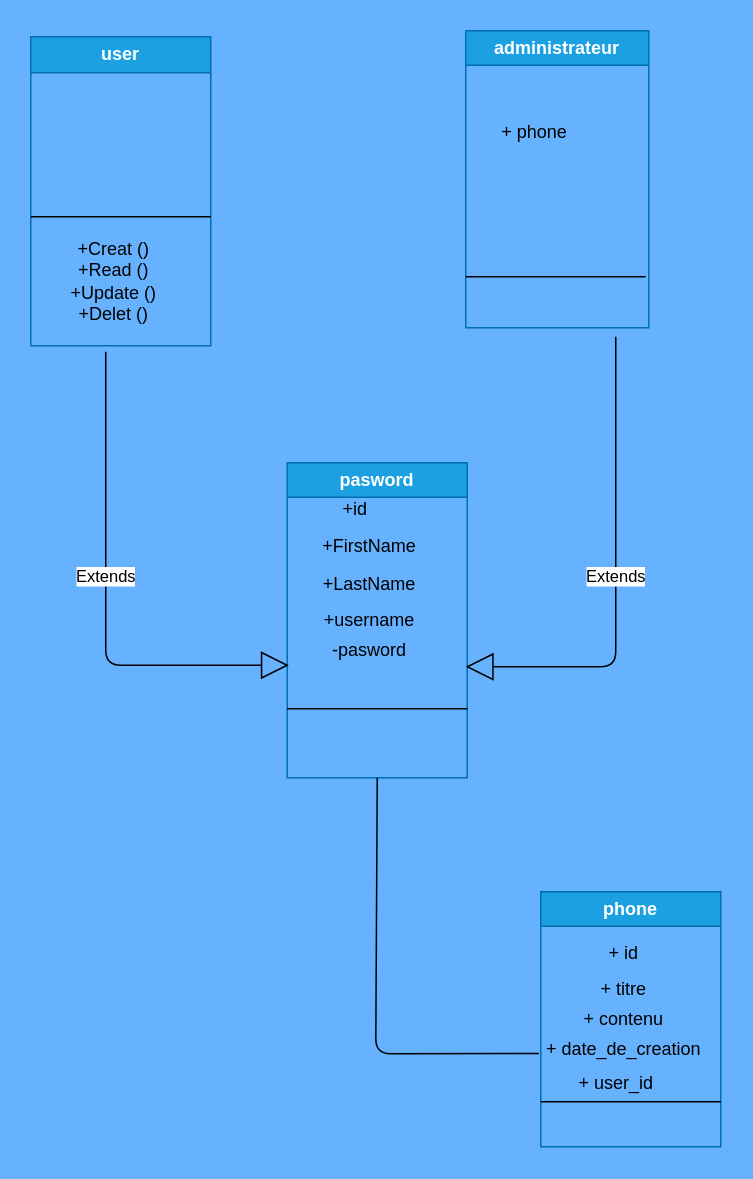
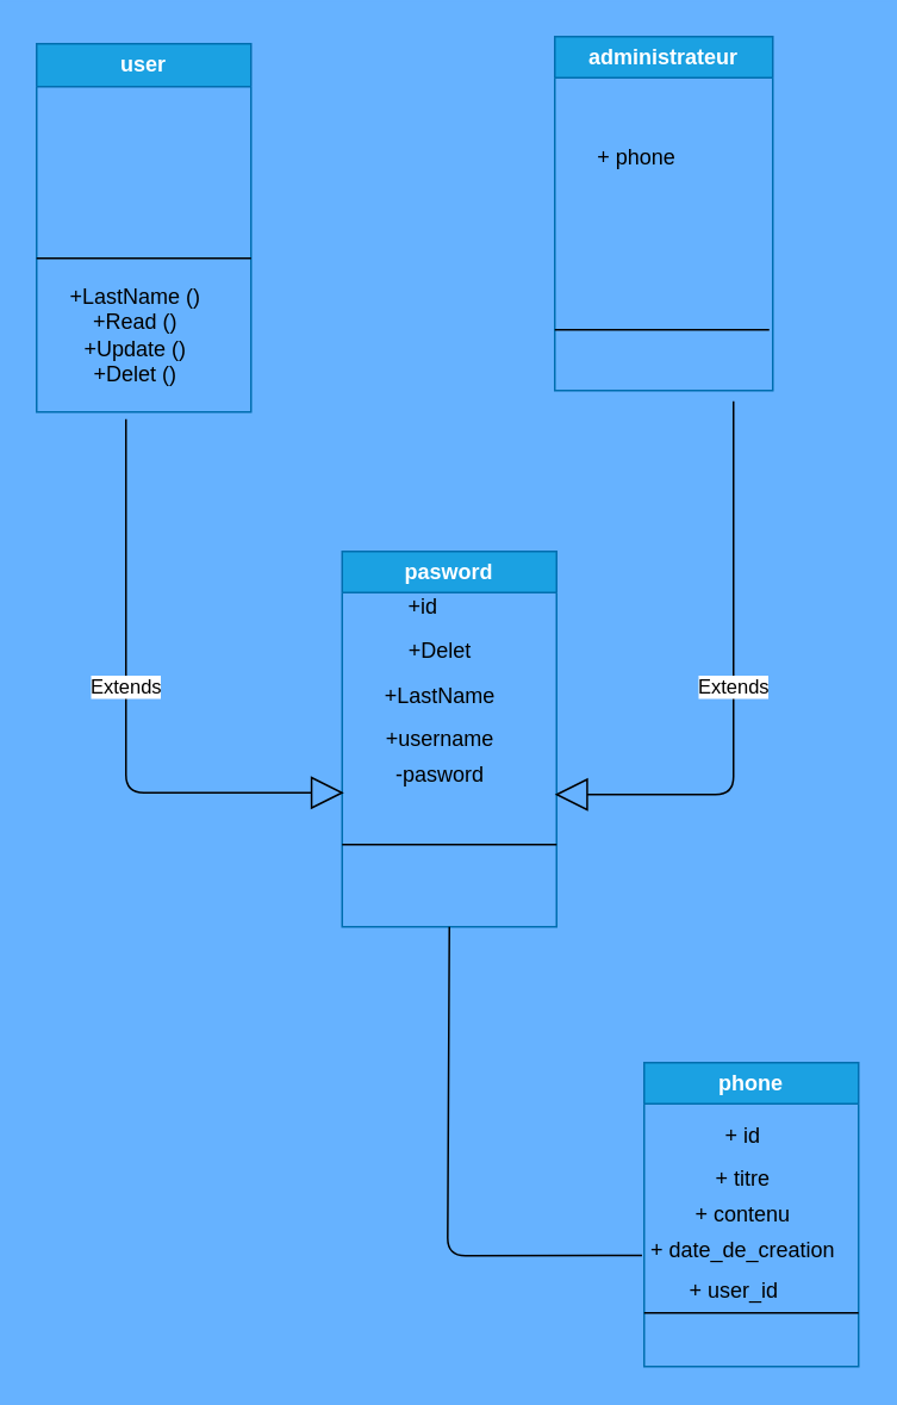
  <mxCell id="0" />
  <mxCell id="1" parent="0" />
  <mxCell id="2" value="user" style="swimlane;whiteSpace=wrap;html=1;startSize=24;fillColor=#1ba1e2;fontColor=#ffffff;strokeColor=#006EAF;" vertex="1" parent="1"><mxGeometry x="20" y="24" width="120" height="206" as="geometry" /></mxCell>
  <mxCell id="3" value="" style="endArrow=none;html=1;" edge="1" parent="2"><mxGeometry width="50" height="50" relative="1" as="geometry"><mxPoint y="120" as="sourcePoint" /><mxPoint x="120" y="120" as="targetPoint" /></mxGeometry></mxCell>
- <mxCell id="4" value="+Creat ()&lt;br&gt;+Read ()&lt;br&gt;+Update ()&lt;br&gt;+Delet ()" style="text;html=1;align=center;verticalAlign=middle;resizable=0;points=[];autosize=1;strokeColor=none;fillColor=none;" vertex="1" parent="2"><mxGeometry x="15" y="128" width="80" height="70" as="geometry" /></mxCell>
+ <mxCell id="4" value="+LastName ()&lt;br&gt;+Read ()&lt;br&gt;+Update ()&lt;br&gt;+Delet ()" style="text;html=1;align=center;verticalAlign=middle;resizable=0;points=[];autosize=1;strokeColor=none;fillColor=none;" vertex="1" parent="2"><mxGeometry x="15" y="128" width="80" height="70" as="geometry" /></mxCell>
  <mxCell id="5" value="administrateur" style="swimlane;whiteSpace=wrap;html=1;fillColor=#1ba1e2;fontColor=#ffffff;strokeColor=#006EAF;" vertex="1" parent="1"><mxGeometry x="310" y="20" width="122" height="198" as="geometry" /></mxCell>
  <mxCell id="6" value="&lt;div style=&quot;direction: rtl;&quot;&gt;&lt;span style=&quot;background-color: initial;&quot;&gt;phone +&lt;/span&gt;&lt;/div&gt;" style="text;html=1;strokeColor=none;fillColor=none;align=center;verticalAlign=middle;whiteSpace=wrap;rounded=0;" vertex="1" parent="5"><mxGeometry x="16" y="53" width="60" height="30" as="geometry" /></mxCell>
  <mxCell id="7" value="" style="endArrow=none;html=1;" edge="1" parent="1"><mxGeometry width="50" height="50" relative="1" as="geometry"><mxPoint x="310" y="184" as="sourcePoint" /><mxPoint x="430" y="184" as="targetPoint" /></mxGeometry></mxCell>
  <mxCell id="8" value="pasword" style="swimlane;whiteSpace=wrap;html=1;fillColor=#1ba1e2;fontColor=#ffffff;strokeColor=#006EAF;" vertex="1" parent="1"><mxGeometry x="191" y="308" width="120" height="210" as="geometry" /></mxCell>
  <mxCell id="9" value="+id" style="text;html=1;align=center;verticalAlign=middle;resizable=0;points=[];autosize=1;strokeColor=none;fillColor=none;" vertex="1" parent="8"><mxGeometry x="25" y="16" width="40" height="30" as="geometry" /></mxCell>
- <mxCell id="10" value="&lt;span style=&quot;&quot;&gt;+FirstName&lt;/span&gt;" style="text;html=1;strokeColor=none;fillColor=none;align=center;verticalAlign=middle;whiteSpace=wrap;rounded=0;" vertex="1" parent="8"><mxGeometry x="25" y="41" width="60" height="30" as="geometry" /></mxCell>
+ <mxCell id="10" value="&lt;span style=&quot;&quot;&gt;+Delet&lt;/span&gt;" style="text;html=1;strokeColor=none;fillColor=none;align=center;verticalAlign=middle;whiteSpace=wrap;rounded=0;" vertex="1" parent="8"><mxGeometry x="25" y="41" width="60" height="30" as="geometry" /></mxCell>
  <mxCell id="11" value="&lt;span style=&quot;&quot;&gt;+LastName&lt;/span&gt;" style="text;html=1;strokeColor=none;fillColor=none;align=center;verticalAlign=middle;whiteSpace=wrap;rounded=0;" vertex="1" parent="8"><mxGeometry x="25" y="66" width="60" height="30" as="geometry" /></mxCell>
  <mxCell id="12" value="&lt;span style=&quot;&quot;&gt;+username&lt;/span&gt;" style="text;html=1;strokeColor=none;fillColor=none;align=center;verticalAlign=middle;whiteSpace=wrap;rounded=0;" vertex="1" parent="8"><mxGeometry x="25" y="90" width="60" height="30" as="geometry" /></mxCell>
  <mxCell id="13" value="&lt;span style=&quot;&quot;&gt;-pasword&lt;/span&gt;" style="text;html=1;strokeColor=none;fillColor=none;align=center;verticalAlign=middle;whiteSpace=wrap;rounded=0;" vertex="1" parent="8"><mxGeometry x="25" y="110" width="60" height="30" as="geometry" /></mxCell>
  <mxCell id="14" value="" style="endArrow=none;html=1;" edge="1" parent="1"><mxGeometry width="50" height="50" relative="1" as="geometry"><mxPoint x="191" y="472" as="sourcePoint" /><mxPoint x="311" y="472" as="targetPoint" /></mxGeometry></mxCell>
  <mxCell id="15" value="phone" style="swimlane;whiteSpace=wrap;html=1;fillColor=#1ba1e2;fontColor=#ffffff;strokeColor=#006EAF;" vertex="1" parent="1"><mxGeometry x="360" y="594" width="120" height="170" as="geometry" /></mxCell>
  <mxCell id="16" value="" style="endArrow=none;html=1;" edge="1" parent="15"><mxGeometry width="50" height="50" relative="1" as="geometry"><mxPoint y="140.0" as="sourcePoint" /><mxPoint x="120" y="140.0" as="targetPoint" /></mxGeometry></mxCell>
  <mxCell id="17" value="+ titre" style="text;html=1;align=center;verticalAlign=middle;resizable=0;points=[];autosize=1;strokeColor=none;fillColor=none;" vertex="1" parent="15"><mxGeometry x="30" y="50" width="50" height="30" as="geometry" /></mxCell>
  <mxCell id="18" value="+ id" style="text;html=1;align=center;verticalAlign=middle;resizable=0;points=[];autosize=1;strokeColor=none;fillColor=none;" vertex="1" parent="15"><mxGeometry x="35" y="26" width="40" height="30" as="geometry" /></mxCell>
  <mxCell id="19" value="+ contenu" style="text;html=1;align=center;verticalAlign=middle;resizable=0;points=[];autosize=1;strokeColor=none;fillColor=none;" vertex="1" parent="15"><mxGeometry x="15" y="70" width="80" height="30" as="geometry" /></mxCell>
  <mxCell id="20" value="+ date_de_creation" style="text;html=1;align=center;verticalAlign=middle;resizable=0;points=[];autosize=1;strokeColor=none;fillColor=none;" vertex="1" parent="15"><mxGeometry x="-10" y="90" width="130" height="30" as="geometry" /></mxCell>
  <mxCell id="21" value="" style="endArrow=none;html=1;exitX=0.5;exitY=1;exitDx=0;exitDy=0;entryX=-0.01;entryY=0.809;entryDx=0;entryDy=0;entryPerimeter=0;" edge="1" parent="1" source="8"><mxGeometry width="50" height="50" relative="1" as="geometry"><mxPoint x="280" y="464" as="sourcePoint" /><mxPoint x="358.8" y="701.81" as="targetPoint" /><Array as="points"><mxPoint x="250" y="702" /></Array></mxGeometry></mxCell>
  <mxCell id="22" value="+ user_id" style="text;html=1;align=center;verticalAlign=middle;resizable=0;points=[];autosize=1;" vertex="1" parent="1"><mxGeometry x="375" y="707" width="70" height="30" as="geometry" /></mxCell>
  <mxCell id="23" value="Extends" style="endArrow=block;endSize=16;endFill=0;html=1;" edge="1" parent="1"><mxGeometry x="-0.094" width="160" relative="1" as="geometry"><mxPoint x="70" y="234" as="sourcePoint" /><mxPoint x="192" y="443" as="targetPoint" /><Array as="points"><mxPoint x="70" y="443" /></Array><mxPoint as="offset" /></mxGeometry></mxCell>
  <mxCell id="24" value="Extends" style="endArrow=block;endSize=16;endFill=0;html=1;" edge="1" parent="1"><mxGeometry width="160" relative="1" as="geometry"><mxPoint x="410" y="224" as="sourcePoint" /><mxPoint x="310" y="444" as="targetPoint" /><Array as="points"><mxPoint x="410" y="444" /></Array><mxPoint as="offset" /></mxGeometry></mxCell>
